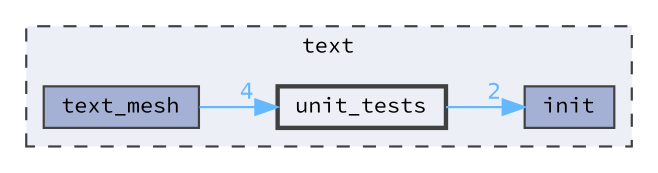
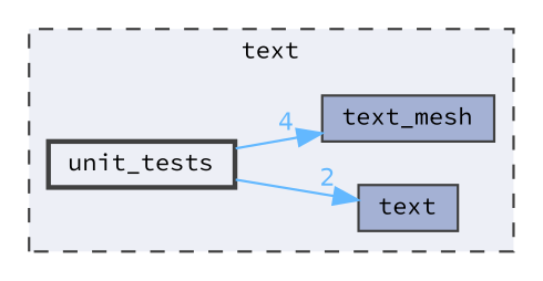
  digraph {
    compound=true
    fontname="Source Code Pro"
    rankdir=LR
    node [color=grey25 fillcolor="#a4b1d4" fontname="Source Code Pro" fontsize=10 shape=box style=filled]
    edge [color=steelblue1 fontcolor=steelblue1 fontname="Source Code Pro" fontsize=10 labeldistance=1.5 labelfontname=Helvetica labelfontsize=10]
-   n1 [height=0.2 label=init width=0.4]
+   n1 [height=0.2 label=text width=0.4]
    n2 [height=0.2 label=text_mesh width=0.4]
    n3 [fillcolor="#edeff6" height=0.2 label=unit_tests style="filled,bold" width=0.4]
    subgraph cluster_1 {
      bgcolor="#edeff6"
      fontsize=10
      label=text
      pencolor=grey25
      style="filled,dashed"
      n1
      n2
      n3
    }
    n3 -> n1 [headlabel=2]
-   n2 -> n3 [headlabel=4]
+   n3 -> n2 [headlabel=4]
  }
